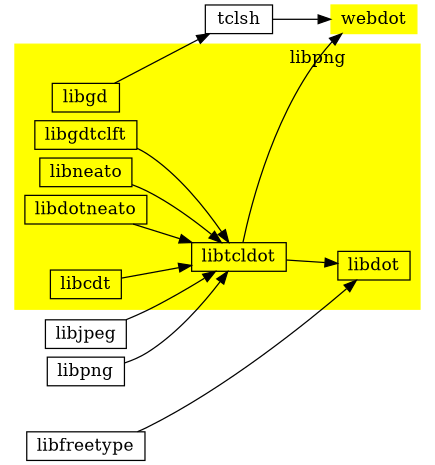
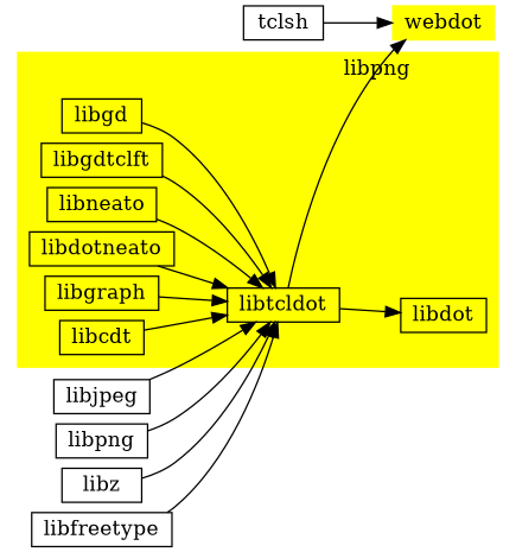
  digraph {
    nodesep=0.1
    rankdir=LR
    node [shape=box]
    libgd [height=0.1]
    libtcldot [height=0.1]
    libgdtclft [height=0.1]
    libdot [height=0.1]
    libneato [height=0.1]
    libdotneato [height=0.1]
+   libgraph [height=0.1]
    libcdt [height=0.1]
    webdot [color=yellow height=0.1 style=filled]
    libfreetype [height=0.1]
    libjpeg [height=0.1]
    libpng [height=0.1]
+   libz [height=0.1]
    tclsh [height=0.1]
    subgraph cluster_1 {
      color=yellow
      label="                                    libpng"
      style=filled
      libgd
      libtcldot
      libgdtclft
      libdot
      libneato
      libdotneato
+     libgraph
      libcdt
    }
-   libgd -> tclsh
+   libgd -> libtcldot
    libtcldot -> libdot
    libtcldot -> webdot
    libgdtclft -> libtcldot
    libneato -> libtcldot
    libdotneato -> libtcldot
+   libgraph -> libtcldot
    libcdt -> libtcldot
-   libfreetype -> libdot
+   libfreetype -> libtcldot
    libjpeg -> libtcldot
    libpng -> libtcldot
+   libz -> libtcldot
    tclsh -> webdot
  }
